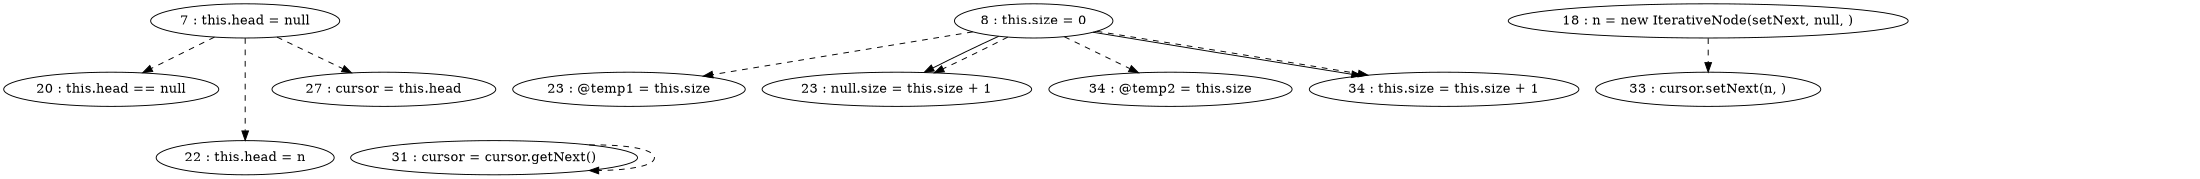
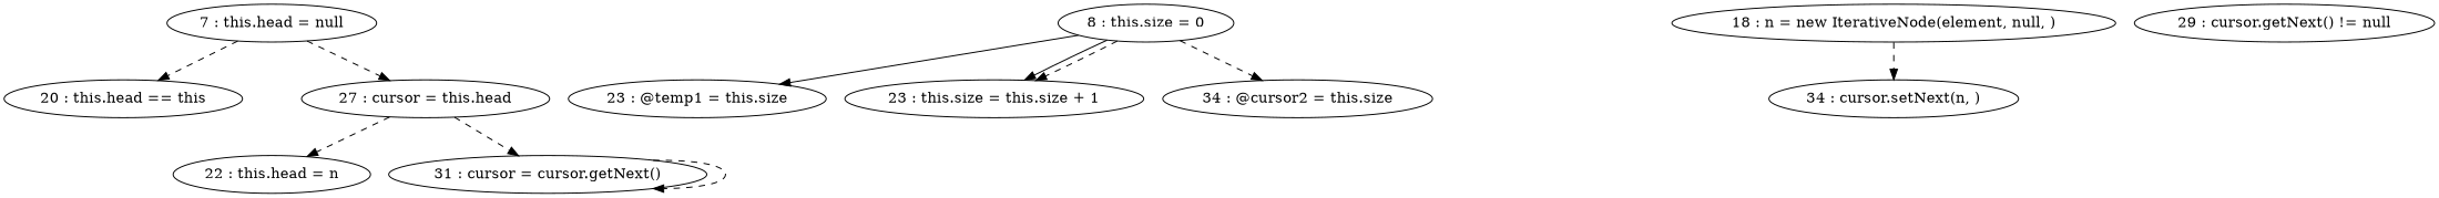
  digraph {
    edge [style=dashed]
    "7 : this.head = null"
-   "20 : this.head == null"
+   "20 : this.head == null" [label="20 : this.head == this"]
    "27 : cursor = this.head"
    "22 : this.head = n"
    "31 : cursor = cursor.getNext()"
    "8 : this.size = 0"
    "23 : @temp1 = this.size"
-   "23 : this.size = this.size + 1" [label="23 : null.size = this.size + 1"]
-   "34 : @temp2 = this.size"
-   "34 : this.size = this.size + 1"
-   "18 : n = new IterativeNode(element, null, )" [label="18 : n = new IterativeNode(setNext, null, )"]
-   "33 : cursor.setNext(n, )"
+   "23 : this.size = this.size + 1"
+   "34 : @temp2 = this.size" [label="34 : @cursor2 = this.size"]
+   "18 : n = new IterativeNode(element, null, )"
+   "33 : cursor.setNext(n, )" [label="34 : cursor.setNext(n, )"]
+   "29 : cursor.getNext() != null"
    "7 : this.head = null" -> "20 : this.head == null"
    "7 : this.head = null" -> "27 : cursor = this.head"
-   "7 : this.head = null" -> "22 : this.head = n"
+   "27 : cursor = this.head" -> "22 : this.head = n"
+   "27 : cursor = this.head" -> "31 : cursor = cursor.getNext()"
    "31 : cursor = cursor.getNext()" -> "31 : cursor = cursor.getNext()"
-   "8 : this.size = 0" -> "23 : @temp1 = this.size"
+   "8 : this.size = 0" -> "23 : @temp1 = this.size" [style=""]
    "8 : this.size = 0" -> "23 : this.size = this.size + 1" [style=""]
    "8 : this.size = 0" -> "23 : this.size = this.size + 1"
    "8 : this.size = 0" -> "34 : @temp2 = this.size"
-   "8 : this.size = 0" -> "34 : this.size = this.size + 1" [style=""]
-   "8 : this.size = 0" -> "34 : this.size = this.size + 1"
    "18 : n = new IterativeNode(element, null, )" -> "33 : cursor.setNext(n, )"
  }
